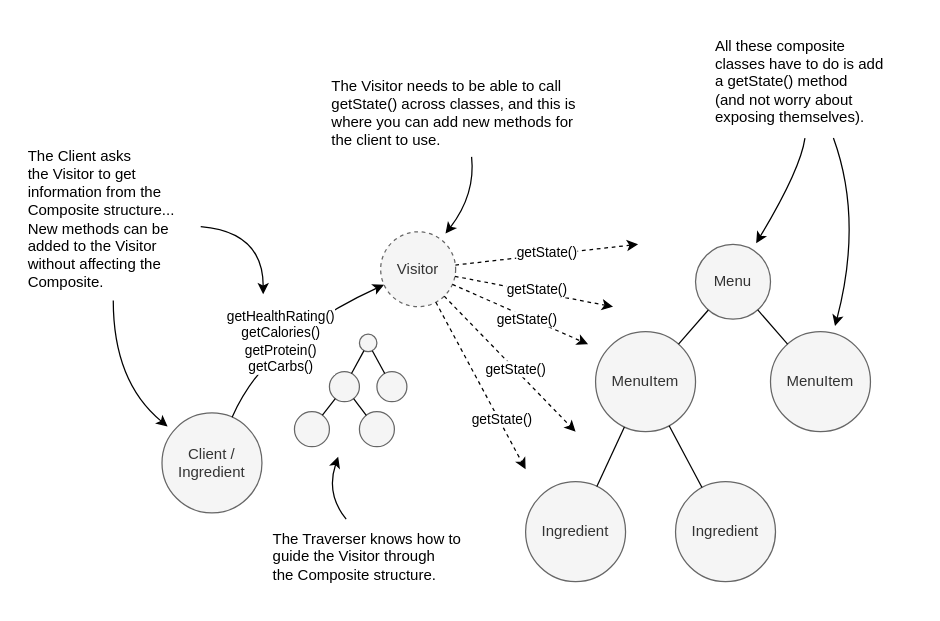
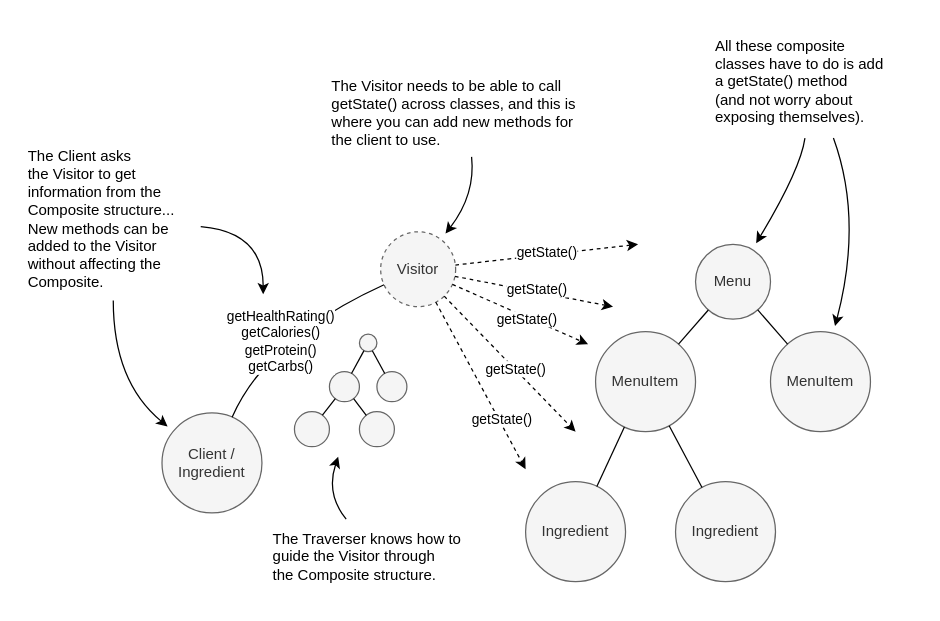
  <mxCell id="0" />
  <mxCell id="1" parent="0" />
  <mxCell id="2" value="Menu" style="ellipse;whiteSpace=wrap;html=1;aspect=fixed;fillColor=#f5f5f5;fontColor=#333333;strokeColor=#666666;" parent="1" vertex="1"><mxGeometry x="556" y="195" width="60" height="60" as="geometry" /></mxCell>
  <mxCell id="3" value="MenuItem" style="ellipse;whiteSpace=wrap;html=1;aspect=fixed;fillColor=#f5f5f5;fontColor=#333333;strokeColor=#666666;" parent="1" vertex="1"><mxGeometry x="476" y="265" width="80" height="80" as="geometry" /></mxCell>
  <mxCell id="4" value="MenuItem" style="ellipse;whiteSpace=wrap;html=1;aspect=fixed;fillColor=#f5f5f5;fontColor=#333333;strokeColor=#666666;" parent="1" vertex="1"><mxGeometry x="616" y="265" width="80" height="80" as="geometry" /></mxCell>
  <mxCell id="5" value="Ingredient" style="ellipse;whiteSpace=wrap;html=1;aspect=fixed;fillColor=#f5f5f5;fontColor=#333333;strokeColor=#666666;" parent="1" vertex="1"><mxGeometry x="420" y="385" width="80" height="80" as="geometry" /></mxCell>
  <mxCell id="6" value="Ingredient" style="ellipse;whiteSpace=wrap;html=1;aspect=fixed;fillColor=#f5f5f5;fontColor=#333333;strokeColor=#666666;" parent="1" vertex="1"><mxGeometry x="540" y="385" width="80" height="80" as="geometry" /></mxCell>
  <mxCell id="7" value="" style="endArrow=none;html=1;rounded=0;" parent="1" source="3" target="2" edge="1"><mxGeometry width="50" height="50" relative="1" as="geometry"><mxPoint x="486" y="205" as="sourcePoint" /><mxPoint x="536" y="155" as="targetPoint" /></mxGeometry></mxCell>
  <mxCell id="8" value="" style="endArrow=none;html=1;rounded=0;" parent="1" source="2" target="4" edge="1"><mxGeometry width="50" height="50" relative="1" as="geometry"><mxPoint x="506" y="335" as="sourcePoint" /><mxPoint x="556" y="285" as="targetPoint" /></mxGeometry></mxCell>
  <mxCell id="9" value="" style="endArrow=none;html=1;rounded=0;" parent="1" source="3" target="6" edge="1"><mxGeometry width="50" height="50" relative="1" as="geometry"><mxPoint x="506" y="335" as="sourcePoint" /><mxPoint x="556" y="285" as="targetPoint" /></mxGeometry></mxCell>
  <mxCell id="10" value="" style="endArrow=none;html=1;rounded=0;" parent="1" source="5" target="3" edge="1"><mxGeometry width="50" height="50" relative="1" as="geometry"><mxPoint x="506" y="335" as="sourcePoint" /><mxPoint x="556" y="285" as="targetPoint" /></mxGeometry></mxCell>
  <mxCell id="11" value="Visitor" style="ellipse;whiteSpace=wrap;html=1;aspect=fixed;fillColor=#f5f5f5;fontColor=#333333;strokeColor=#666666;dashed=1;" vertex="1" parent="1"><mxGeometry x="304" y="185" width="60" height="60" as="geometry" /></mxCell>
  <mxCell id="12" value="Client /&lt;br&gt;Ingredient" style="ellipse;whiteSpace=wrap;html=1;aspect=fixed;fillColor=#f5f5f5;fontColor=#333333;strokeColor=#666666;" vertex="1" parent="1"><mxGeometry x="129" y="330" width="80" height="80" as="geometry" /></mxCell>
  <mxCell id="13" value="" style="ellipse;whiteSpace=wrap;html=1;aspect=fixed;fillColor=#f5f5f5;fontColor=#333333;strokeColor=#666666;" vertex="1" parent="1"><mxGeometry x="287" y="267" width="14" height="14" as="geometry" /></mxCell>
  <mxCell id="14" value="" style="ellipse;whiteSpace=wrap;html=1;aspect=fixed;fillColor=#f5f5f5;fontColor=#333333;strokeColor=#666666;" vertex="1" parent="1"><mxGeometry x="263" y="297" width="24" height="24" as="geometry" /></mxCell>
  <mxCell id="15" value="" style="ellipse;whiteSpace=wrap;html=1;aspect=fixed;fillColor=#f5f5f5;fontColor=#333333;strokeColor=#666666;" vertex="1" parent="1"><mxGeometry x="301" y="297" width="24" height="24" as="geometry" /></mxCell>
  <mxCell id="16" value="" style="ellipse;whiteSpace=wrap;html=1;aspect=fixed;fillColor=#f5f5f5;fontColor=#333333;strokeColor=#666666;" vertex="1" parent="1"><mxGeometry x="235" y="329" width="28" height="28" as="geometry" /></mxCell>
  <mxCell id="17" value="" style="ellipse;whiteSpace=wrap;html=1;aspect=fixed;fillColor=#f5f5f5;fontColor=#333333;strokeColor=#666666;" vertex="1" parent="1"><mxGeometry x="287" y="329" width="28" height="28" as="geometry" /></mxCell>
  <mxCell id="18" value="" style="endArrow=none;html=1;rounded=0;" edge="1" parent="1" source="14" target="13"><mxGeometry width="50" height="50" relative="1" as="geometry"><mxPoint x="217" y="237" as="sourcePoint" /><mxPoint x="267" y="187" as="targetPoint" /></mxGeometry></mxCell>
  <mxCell id="19" value="" style="endArrow=none;html=1;rounded=0;" edge="1" parent="1" source="13" target="15"><mxGeometry width="50" height="50" relative="1" as="geometry"><mxPoint x="237" y="367" as="sourcePoint" /><mxPoint x="287" y="317" as="targetPoint" /></mxGeometry></mxCell>
  <mxCell id="20" value="" style="endArrow=none;html=1;rounded=0;" edge="1" parent="1" source="14" target="17"><mxGeometry width="50" height="50" relative="1" as="geometry"><mxPoint x="237" y="367" as="sourcePoint" /><mxPoint x="287" y="317" as="targetPoint" /></mxGeometry></mxCell>
  <mxCell id="21" value="" style="endArrow=none;html=1;rounded=0;" edge="1" parent="1" source="16" target="14"><mxGeometry width="50" height="50" relative="1" as="geometry"><mxPoint x="237" y="367" as="sourcePoint" /><mxPoint x="287" y="317" as="targetPoint" /></mxGeometry></mxCell>
- <mxCell id="22" value="" style="endArrow=classic;html=1;curved=1;" edge="1" parent="1" source="12" target="11"><mxGeometry width="50" height="50" relative="1" as="geometry"><mxPoint x="53" y="260" as="sourcePoint" /><mxPoint x="279.395" y="241.747" as="targetPoint" /><Array as="points"><mxPoint x="213" y="270" /></Array></mxGeometry></mxCell>
+ <mxCell id="22" value="" style="endArrow=none;html=1;curved=1;" edge="1" parent="1" source="12" target="11"><mxGeometry width="50" height="50" relative="1" as="geometry"><mxPoint x="53" y="260" as="sourcePoint" /><mxPoint x="279.395" y="241.747" as="targetPoint" /><Array as="points"><mxPoint x="213" y="270" /></Array></mxGeometry></mxCell>
  <mxCell id="23" value="&lt;div&gt;getHealthRating()&lt;/div&gt;&lt;div&gt;getCalories()&lt;/div&gt;&lt;div&gt;getProtein()&lt;/div&gt;&lt;div&gt;getCarbs()&lt;/div&gt;" style="edgeLabel;html=1;align=center;verticalAlign=middle;resizable=0;points=[];" vertex="1" connectable="0" parent="22"><mxGeometry x="0.071" y="-10" relative="1" as="geometry"><mxPoint x="-14" y="3" as="offset" /></mxGeometry></mxCell>
  <mxCell id="24" value="" style="endArrow=classic;html=1;curved=1;dashed=1;" edge="1" parent="1" source="11"><mxGeometry width="50" height="50" relative="1" as="geometry"><mxPoint x="430" y="115" as="sourcePoint" /><mxPoint x="510" y="195" as="targetPoint" /></mxGeometry></mxCell>
  <mxCell id="25" value="getState()" style="edgeLabel;html=1;align=center;verticalAlign=middle;resizable=0;points=[];" vertex="1" connectable="0" parent="24"><mxGeometry x="-0.219" y="-1" relative="1" as="geometry"><mxPoint x="16" y="-5" as="offset" /></mxGeometry></mxCell>
  <mxCell id="26" value="" style="endArrow=classic;html=1;curved=1;dashed=1;" edge="1" parent="1" source="11"><mxGeometry width="50" height="50" relative="1" as="geometry"><mxPoint x="373.808" y="221.613" as="sourcePoint" /><mxPoint x="490" y="245" as="targetPoint" /></mxGeometry></mxCell>
  <mxCell id="27" value="getState()" style="edgeLabel;html=1;align=center;verticalAlign=middle;resizable=0;points=[];" vertex="1" connectable="0" parent="26"><mxGeometry x="-0.219" y="-1" relative="1" as="geometry"><mxPoint x="16" y="-1" as="offset" /></mxGeometry></mxCell>
  <mxCell id="28" value="" style="endArrow=classic;html=1;curved=1;dashed=1;" edge="1" parent="1" source="11"><mxGeometry width="50" height="50" relative="1" as="geometry"><mxPoint x="373.46" y="230.665" as="sourcePoint" /><mxPoint x="470" y="275" as="targetPoint" /></mxGeometry></mxCell>
  <mxCell id="29" value="getState()" style="edgeLabel;html=1;align=center;verticalAlign=middle;resizable=0;points=[];" vertex="1" connectable="0" parent="28"><mxGeometry x="-0.219" y="-1" relative="1" as="geometry"><mxPoint x="17" y="8" as="offset" /></mxGeometry></mxCell>
  <mxCell id="30" value="" style="endArrow=classic;html=1;curved=1;dashed=1;" edge="1" parent="1" source="11"><mxGeometry width="50" height="50" relative="1" as="geometry"><mxPoint x="383.46" y="240.665" as="sourcePoint" /><mxPoint x="420" y="375" as="targetPoint" /></mxGeometry></mxCell>
  <mxCell id="31" value="getState()" style="edgeLabel;html=1;align=center;verticalAlign=middle;resizable=0;points=[];" vertex="1" connectable="0" parent="30"><mxGeometry x="-0.219" y="-1" relative="1" as="geometry"><mxPoint x="25" y="41" as="offset" /></mxGeometry></mxCell>
  <mxCell id="32" value="" style="endArrow=classic;html=1;curved=1;dashed=1;" edge="1" parent="1" source="11"><mxGeometry width="50" height="50" relative="1" as="geometry"><mxPoint x="358.203" y="251.425" as="sourcePoint" /><mxPoint x="460" y="345" as="targetPoint" /></mxGeometry></mxCell>
  <mxCell id="33" value="getState()" style="edgeLabel;html=1;align=center;verticalAlign=middle;resizable=0;points=[];" vertex="1" connectable="0" parent="32"><mxGeometry x="-0.219" y="-1" relative="1" as="geometry"><mxPoint x="16" y="15" as="offset" /></mxGeometry></mxCell>
  <mxCell id="34" value="&lt;div&gt;All these composite&lt;/div&gt;&lt;div&gt;classes have to do is add&lt;/div&gt;&lt;div&gt;a getState() method&lt;/div&gt;&lt;div&gt;(and not worry about&lt;/div&gt;&lt;div&gt;exposing themselves).&lt;/div&gt;" style="text;html=1;align=left;verticalAlign=middle;resizable=0;points=[];autosize=1;strokeColor=none;fillColor=none;" vertex="1" parent="1"><mxGeometry x="570" y="20" width="160" height="90" as="geometry" /></mxCell>
  <mxCell id="35" value="&lt;div&gt;The Visitor needs to be able to call&lt;/div&gt;&lt;div&gt;getState() across classes, and this is&lt;/div&gt;&lt;div&gt;where you can add new methods for&lt;/div&gt;&lt;div&gt;the client to use.&lt;/div&gt;" style="text;html=1;align=left;verticalAlign=middle;resizable=0;points=[];autosize=1;strokeColor=none;fillColor=none;" vertex="1" parent="1"><mxGeometry x="263" y="55" width="220" height="70" as="geometry" /></mxCell>
  <mxCell id="36" value="&lt;div&gt;The Client asks&lt;/div&gt;&lt;div&gt;the Visitor to get&lt;/div&gt;&lt;div&gt;information from the&lt;/div&gt;&lt;div&gt;Composite structure...&lt;/div&gt;&lt;div&gt;New methods can be&lt;/div&gt;&lt;div&gt;added to the Visitor&lt;/div&gt;&lt;div&gt;without affecting the&lt;/div&gt;&lt;div&gt;Composite.&lt;/div&gt;" style="text;html=1;align=left;verticalAlign=middle;resizable=0;points=[];autosize=1;strokeColor=none;fillColor=none;" vertex="1" parent="1"><mxGeometry x="20" y="110" width="140" height="130" as="geometry" /></mxCell>
  <mxCell id="37" value="&lt;div&gt;The Traverser knows how to&lt;/div&gt;&lt;div&gt;guide the Visitor through&lt;/div&gt;&lt;div style=&quot;&quot;&gt;the Composite structure.&lt;/div&gt;" style="text;html=1;align=left;verticalAlign=middle;resizable=0;points=[];autosize=1;strokeColor=none;fillColor=none;" vertex="1" parent="1"><mxGeometry x="216" y="415" width="170" height="60" as="geometry" /></mxCell>
  <mxCell id="38" value="" style="endArrow=classic;html=1;curved=1;targetPerimeterSpacing=6;" edge="1" parent="1" source="35" target="11"><mxGeometry width="50" height="50" relative="1" as="geometry"><mxPoint x="190" y="55" as="sourcePoint" /><mxPoint x="240" y="5" as="targetPoint" /><Array as="points"><mxPoint x="380" y="155" /></Array></mxGeometry></mxCell>
  <mxCell id="39" value="" style="endArrow=classic;html=1;curved=1;targetPerimeterSpacing=6;" edge="1" parent="1" source="36"><mxGeometry width="50" height="50" relative="1" as="geometry"><mxPoint x="386.769" y="135" as="sourcePoint" /><mxPoint x="210" y="235" as="targetPoint" /><Array as="points"><mxPoint x="210" y="185" /></Array></mxGeometry></mxCell>
  <mxCell id="40" value="" style="endArrow=classic;html=1;curved=1;targetPerimeterSpacing=6;" edge="1" parent="1" source="36" target="12"><mxGeometry width="50" height="50" relative="1" as="geometry"><mxPoint x="170" y="190.833" as="sourcePoint" /><mxPoint x="220" y="245" as="targetPoint" /><Array as="points"><mxPoint x="90" y="305" /></Array></mxGeometry></mxCell>
  <mxCell id="41" value="" style="endArrow=classic;html=1;curved=1;targetPerimeterSpacing=6;" edge="1" parent="1" source="37"><mxGeometry width="50" height="50" relative="1" as="geometry"><mxPoint x="100" y="250" as="sourcePoint" /><mxPoint x="270" y="365" as="targetPoint" /><Array as="points"><mxPoint x="260" y="395" /></Array></mxGeometry></mxCell>
  <mxCell id="42" value="" style="endArrow=classic;html=1;curved=1;targetPerimeterSpacing=6;" edge="1" parent="1" source="34" target="2"><mxGeometry width="50" height="50" relative="1" as="geometry"><mxPoint x="386.769" y="135" as="sourcePoint" /><mxPoint x="365.904" y="196.43" as="targetPoint" /><Array as="points"><mxPoint x="640" y="135" /></Array></mxGeometry></mxCell>
  <mxCell id="43" value="" style="endArrow=classic;html=1;curved=1;targetPerimeterSpacing=6;" edge="1" parent="1" source="34" target="4"><mxGeometry width="50" height="50" relative="1" as="geometry"><mxPoint x="653.571" y="120" as="sourcePoint" /><mxPoint x="620.083" y="178.241" as="targetPoint" /><Array as="points"><mxPoint x="690" y="175" /></Array></mxGeometry></mxCell>
